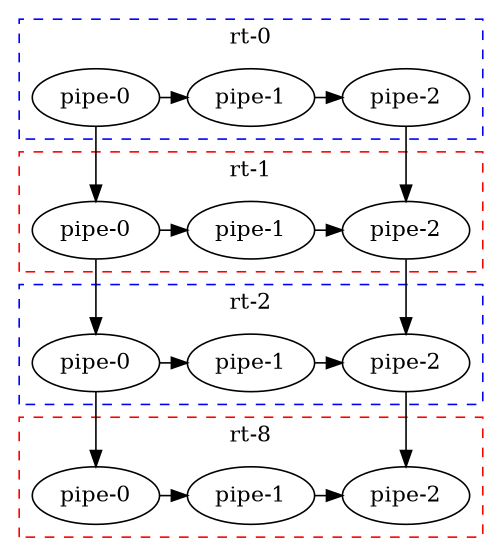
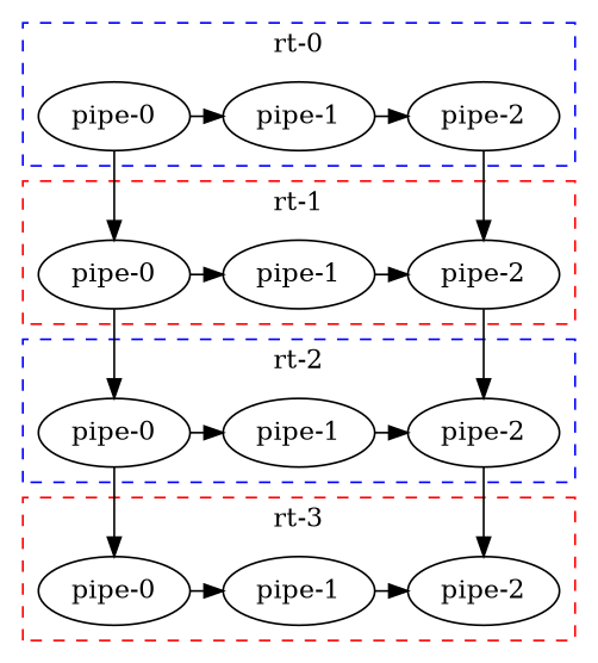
  digraph {
    newrank=true
    n1 [label="pipe-0"]
    n2 [label="pipe-1"]
    n3 [label="pipe-2"]
    n4 [label="pipe-0"]
    n5 [label="pipe-1"]
    n6 [label="pipe-2"]
    n7 [label="pipe-0"]
    n8 [label="pipe-1"]
    n9 [label="pipe-2"]
    n10 [label="pipe-0"]
    n11 [label="pipe-1"]
    n12 [label="pipe-2"]
    subgraph cluster_1 {
      color=blue
      label="rt-0"
      rank=same
      style=dashed
      n1
      n2
      n3
    }
    subgraph cluster_2 {
      color=red
      label="rt-1"
      rank=same
      style=dashed
      n4
      n5
      n6
    }
    subgraph cluster_3 {
      color=blue
      label="rt-2"
      rank=same
      style=dashed
      n7
      n8
      n9
    }
    subgraph cluster_4 {
      color=red
-     label="rt-8"
+     label="rt-3"
      rank=same
      style=dashed
      n10
      n11
      n12
    }
    n1 -> n2
    n1 -> n4
    n2 -> n3
    n3 -> n6
    n4 -> n5
    n4 -> n7
    n5 -> n6
    n6 -> n9
    n7 -> n8
    n7 -> n10
    n8 -> n9
    n9 -> n12
    n10 -> n11
    n11 -> n12
  }
